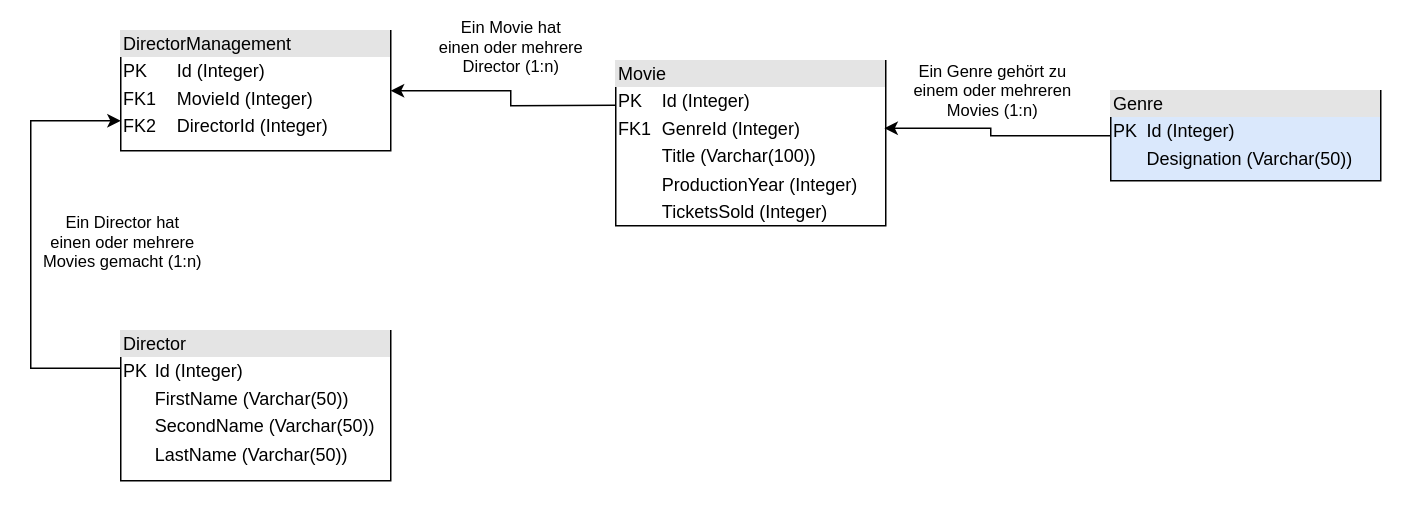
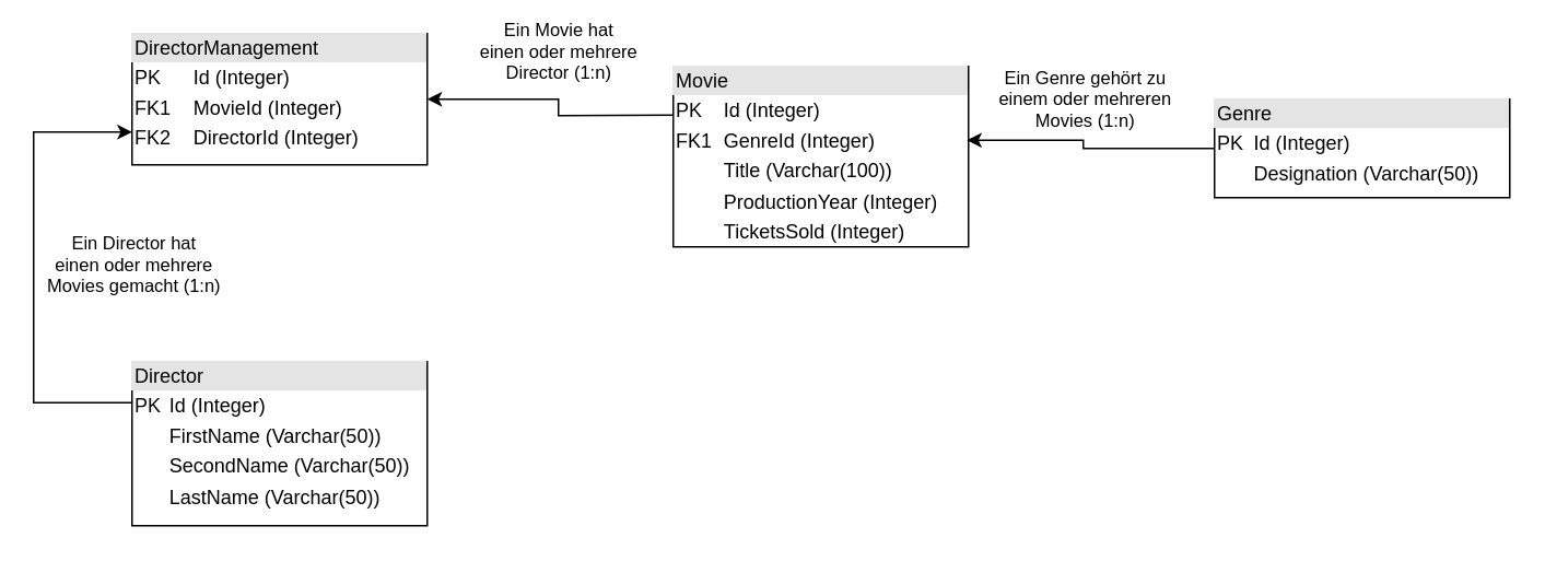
  <mxCell id="0" />
  <mxCell id="1" parent="0" />
  <mxCell id="2" value="&lt;div style=&quot;box-sizing:border-box;width:100%;background:#e4e4e4;padding:2px;&quot;&gt;Movie&lt;/div&gt;&lt;table style=&quot;width:100%;font-size:1em;&quot; cellpadding=&quot;2&quot; cellspacing=&quot;0&quot;&gt;&lt;tbody&gt;&lt;tr&gt;&lt;td&gt;PK&lt;/td&gt;&lt;td&gt;Id (Integer)&lt;/td&gt;&lt;/tr&gt;&lt;tr&gt;&lt;td&gt;FK1&lt;/td&gt;&lt;td&gt;GenreId (Integer)&lt;/td&gt;&lt;/tr&gt;&lt;tr&gt;&lt;td&gt;&lt;/td&gt;&lt;td&gt;Title (Varchar(100))&lt;/td&gt;&lt;/tr&gt;&lt;tr&gt;&lt;td&gt;&lt;br&gt;&lt;/td&gt;&lt;td&gt;ProductionYear (Integer)&lt;/td&gt;&lt;/tr&gt;&lt;tr&gt;&lt;td&gt;&lt;br&gt;&lt;/td&gt;&lt;td&gt;TicketsSold (Integer)&lt;/td&gt;&lt;/tr&gt;&lt;/tbody&gt;&lt;/table&gt;" style="verticalAlign=top;align=left;overflow=fill;html=1;" vertex="1" parent="1"><mxGeometry x="410" y="40" width="180" height="110" as="geometry" /></mxCell>
- <mxCell id="3" value="&lt;div style=&quot;box-sizing:border-box;width:100%;background:#e4e4e4;padding:2px;&quot;&gt;Genre&lt;/div&gt;&lt;table style=&quot;width:100%;font-size:1em;&quot; cellpadding=&quot;2&quot; cellspacing=&quot;0&quot;&gt;&lt;tbody&gt;&lt;tr&gt;&lt;td&gt;PK&lt;/td&gt;&lt;td&gt;Id (Integer)&lt;/td&gt;&lt;/tr&gt;&lt;tr&gt;&lt;td&gt;&lt;br&gt;&lt;/td&gt;&lt;td&gt;Designation (Varchar(50))&lt;/td&gt;&lt;/tr&gt;&lt;/tbody&gt;&lt;/table&gt;" style="verticalAlign=top;align=left;overflow=fill;html=1;fillColor=#dae8fc;" vertex="1" parent="1"><mxGeometry x="740" y="60" width="180" height="60" as="geometry" /></mxCell>
+ <mxCell id="3" value="&lt;div style=&quot;box-sizing:border-box;width:100%;background:#e4e4e4;padding:2px;&quot;&gt;Genre&lt;/div&gt;&lt;table style=&quot;width:100%;font-size:1em;&quot; cellpadding=&quot;2&quot; cellspacing=&quot;0&quot;&gt;&lt;tbody&gt;&lt;tr&gt;&lt;td&gt;PK&lt;/td&gt;&lt;td&gt;Id (Integer)&lt;/td&gt;&lt;/tr&gt;&lt;tr&gt;&lt;td&gt;&lt;br&gt;&lt;/td&gt;&lt;td&gt;Designation (Varchar(50))&lt;/td&gt;&lt;/tr&gt;&lt;/tbody&gt;&lt;/table&gt;" style="verticalAlign=top;align=left;overflow=fill;html=1;" vertex="1" parent="1"><mxGeometry x="740" y="60" width="180" height="60" as="geometry" /></mxCell>
  <mxCell id="4" value="&lt;div style=&quot;box-sizing:border-box;width:100%;background:#e4e4e4;padding:2px;&quot;&gt;Director&lt;/div&gt;&lt;table style=&quot;width:100%;font-size:1em;&quot; cellpadding=&quot;2&quot; cellspacing=&quot;0&quot;&gt;&lt;tbody&gt;&lt;tr&gt;&lt;td&gt;PK&lt;/td&gt;&lt;td&gt;Id (Integer)&lt;/td&gt;&lt;/tr&gt;&lt;tr&gt;&lt;td&gt;&lt;br&gt;&lt;/td&gt;&lt;td&gt;FirstName (Varchar(50))&lt;/td&gt;&lt;/tr&gt;&lt;tr&gt;&lt;td&gt;&lt;/td&gt;&lt;td&gt;SecondName (Varchar(50))&lt;/td&gt;&lt;/tr&gt;&lt;tr&gt;&lt;td&gt;&lt;br&gt;&lt;/td&gt;&lt;td&gt;LastName (Varchar(50))&lt;/td&gt;&lt;/tr&gt;&lt;/tbody&gt;&lt;/table&gt;" style="verticalAlign=top;align=left;overflow=fill;html=1;" vertex="1" parent="1"><mxGeometry x="80" y="220" width="180" height="100" as="geometry" /></mxCell>
  <mxCell id="5" value="&lt;div style=&quot;box-sizing:border-box;width:100%;background:#e4e4e4;padding:2px;&quot;&gt;DirectorManagement&lt;/div&gt;&lt;table style=&quot;width:100%;font-size:1em;&quot; cellpadding=&quot;2&quot; cellspacing=&quot;0&quot;&gt;&lt;tbody&gt;&lt;tr&gt;&lt;td&gt;PK&lt;/td&gt;&lt;td&gt;Id (Integer)&lt;/td&gt;&lt;/tr&gt;&lt;tr&gt;&lt;td&gt;FK1&lt;/td&gt;&lt;td&gt;MovieId (Integer)&lt;/td&gt;&lt;/tr&gt;&lt;tr&gt;&lt;td&gt;FK2&lt;/td&gt;&lt;td&gt;DirectorId (Integer)&lt;/td&gt;&lt;/tr&gt;&lt;/tbody&gt;&lt;/table&gt;" style="verticalAlign=top;align=left;overflow=fill;html=1;" vertex="1" parent="1"><mxGeometry x="80" y="20" width="180" height="80" as="geometry" /></mxCell>
  <mxCell id="6" value="" style="endArrow=classic;html=1;rounded=0;entryX=1;entryY=0.5;entryDx=0;entryDy=0;exitX=-0.001;exitY=0.27;exitDx=0;exitDy=0;exitPerimeter=0;" edge="1" parent="1" source="2" target="5"><mxGeometry width="50" height="50" relative="1" as="geometry"><mxPoint x="370" y="100" as="sourcePoint" /><mxPoint x="460" y="170" as="targetPoint" /><Array as="points"><mxPoint x="340" y="70" /><mxPoint x="340" y="60" /></Array></mxGeometry></mxCell>
  <mxCell id="7" value="Ein Movie hat &lt;br&gt;einen oder mehrere &lt;br&gt;Director (1:n)" style="edgeLabel;html=1;align=center;verticalAlign=middle;resizable=0;points=[];" vertex="1" connectable="0" parent="6"><mxGeometry x="0.248" y="-2" relative="1" as="geometry"><mxPoint x="20" y="-28" as="offset" /></mxGeometry></mxCell>
  <mxCell id="8" value="" style="endArrow=classic;html=1;rounded=0;exitX=0;exitY=0.25;exitDx=0;exitDy=0;entryX=0;entryY=0.75;entryDx=0;entryDy=0;" edge="1" parent="1" source="4" target="5"><mxGeometry width="50" height="50" relative="1" as="geometry"><mxPoint x="210" y="160" as="sourcePoint" /><mxPoint x="260" y="110" as="targetPoint" /><Array as="points"><mxPoint x="20" y="245" /><mxPoint x="20" y="80" /></Array></mxGeometry></mxCell>
  <mxCell id="9" value="Ein Director hat &lt;br&gt;einen oder mehrere &lt;br&gt;Movies gemacht (1:n)" style="edgeLabel;html=1;align=center;verticalAlign=middle;resizable=0;points=[];" vertex="1" connectable="0" parent="8"><mxGeometry x="0.081" y="1" relative="1" as="geometry"><mxPoint x="61" y="9" as="offset" /></mxGeometry></mxCell>
  <mxCell id="10" value="" style="endArrow=classic;html=1;rounded=0;exitX=0;exitY=0.5;exitDx=0;exitDy=0;entryX=0.995;entryY=0.409;entryDx=0;entryDy=0;entryPerimeter=0;" edge="1" parent="1" source="3" target="2"><mxGeometry width="50" height="50" relative="1" as="geometry"><mxPoint x="610" y="240" as="sourcePoint" /><mxPoint x="660" y="190" as="targetPoint" /><Array as="points"><mxPoint x="660" y="90" /><mxPoint x="660" y="85" /></Array></mxGeometry></mxCell>
  <mxCell id="11" value="Ein Genre gehört zu &lt;br&gt;einem oder mehreren &lt;br&gt;Movies (1:n)" style="edgeLabel;html=1;align=center;verticalAlign=middle;resizable=0;points=[];" vertex="1" connectable="0" parent="10"><mxGeometry x="0.256" y="-2" relative="1" as="geometry"><mxPoint x="13" y="-23" as="offset" /></mxGeometry></mxCell>
